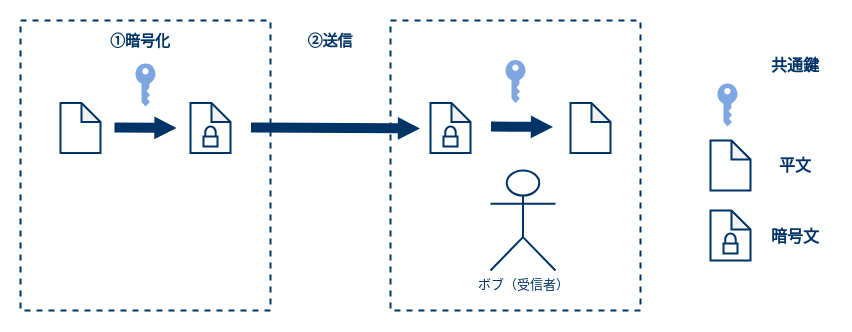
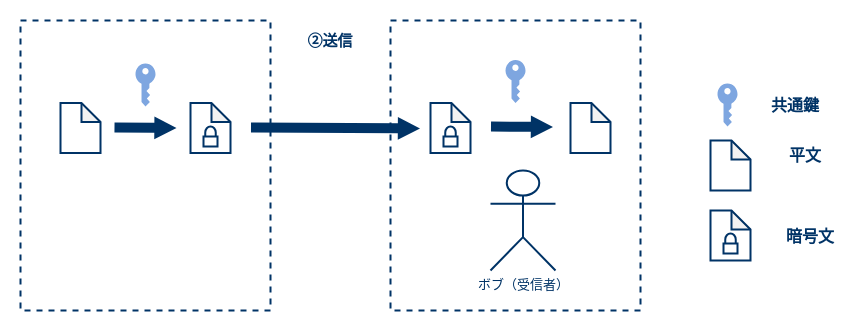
  <mxCell id="0" />
  <mxCell id="1" parent="0" />
  <mxCell id="2" value="" style="rounded=0;whiteSpace=wrap;html=1;dashed=1;strokeColor=#003366;strokeWidth=2;fillColor=#ffffff;" parent="1" vertex="1"><mxGeometry x="390" y="20" width="250" height="290" as="geometry" /></mxCell>
  <mxCell id="3" value="" style="rounded=0;whiteSpace=wrap;html=1;dashed=1;strokeColor=#003366;strokeWidth=2;fillColor=#ffffff;" parent="1" vertex="1"><mxGeometry x="20" y="20" width="250" height="290" as="geometry" /></mxCell>
  <mxCell id="4" value="&lt;font color=&quot;#003366&quot; style=&quot;font-size: 13px&quot;&gt;ボブ（受信者）&lt;/font&gt;" style="shape=umlActor;verticalLabelPosition=bottom;labelBackgroundColor=#ffffff;verticalAlign=top;html=1;outlineConnect=0;strokeColor=#003366;strokeWidth=2;" parent="1" vertex="1"><mxGeometry x="490" y="170" width="65" height="100" as="geometry" /></mxCell>
  <mxCell id="5" value="" style="shape=flexArrow;endArrow=classic;html=1;endWidth=11.667;endSize=7.058;fillColor=#003366;strokeColor=none;" parent="1" edge="1"><mxGeometry width="50" height="50" relative="1" as="geometry"><mxPoint x="250" y="127" as="sourcePoint" /><mxPoint x="420" y="128" as="targetPoint" /></mxGeometry></mxCell>
  <mxCell id="6" value="&lt;font color=&quot;#003366&quot;&gt;&lt;br&gt;&lt;br&gt;&lt;/font&gt;" style="shape=note;whiteSpace=wrap;html=1;backgroundOutline=1;darkOpacity=0.05;size=19;gradientColor=none;fillColor=#FFFFFF;strokeColor=#003366;strokeWidth=2;" parent="1" vertex="1"><mxGeometry x="190" y="102.5" width="40" height="50" as="geometry" /></mxCell>
  <mxCell id="7" value="" style="pointerEvents=1;shadow=0;dashed=0;html=1;strokeColor=none;labelPosition=center;verticalLabelPosition=bottom;verticalAlign=top;outlineConnect=0;align=center;shape=mxgraph.office.security.key_permissions;fillColor=#7EA6E0;" parent="1" vertex="1"><mxGeometry x="135" y="63" width="20" height="43" as="geometry" /></mxCell>
  <mxCell id="8" value="" style="pointerEvents=1;shadow=0;dashed=0;html=1;strokeColor=none;labelPosition=center;verticalLabelPosition=bottom;verticalAlign=top;outlineConnect=0;align=center;shape=mxgraph.office.security.key_permissions;fillColor=#7EA6E0;" parent="1" vertex="1"><mxGeometry x="505" y="59.5" width="20" height="43" as="geometry" /></mxCell>
  <mxCell id="9" value="&lt;font color=&quot;#003366&quot;&gt;&lt;br&gt;&lt;br&gt;&lt;/font&gt;" style="shape=note;whiteSpace=wrap;html=1;backgroundOutline=1;darkOpacity=0.05;size=19;gradientColor=none;fillColor=#FFFFFF;strokeColor=#003366;strokeWidth=2;" parent="1" vertex="1"><mxGeometry x="60" y="102.5" width="40" height="50" as="geometry" /></mxCell>
  <mxCell id="10" value="&lt;font color=&quot;#003366&quot;&gt;&lt;br&gt;&lt;br&gt;&lt;/font&gt;" style="shape=note;whiteSpace=wrap;html=1;backgroundOutline=1;darkOpacity=0.05;size=19;gradientColor=none;fillColor=#FFFFFF;strokeColor=#003366;strokeWidth=2;" parent="1" vertex="1"><mxGeometry x="570" y="102.5" width="40" height="50" as="geometry" /></mxCell>
  <mxCell id="11" value="&lt;font color=&quot;#003366&quot;&gt;&lt;br&gt;&lt;br&gt;&lt;/font&gt;" style="shape=note;whiteSpace=wrap;html=1;backgroundOutline=1;darkOpacity=0.05;size=19;gradientColor=none;fillColor=#FFFFFF;strokeColor=#003366;strokeWidth=2;" parent="1" vertex="1"><mxGeometry x="430" y="102.5" width="40" height="50" as="geometry" /></mxCell>
  <mxCell id="12" value="" style="shape=flexArrow;endArrow=classic;html=1;endWidth=11.667;endSize=7.058;fillColor=#003366;strokeColor=none;" parent="1" edge="1"><mxGeometry width="50" height="50" relative="1" as="geometry"><mxPoint x="113.5" y="127" as="sourcePoint" /><mxPoint x="176.5" y="127.5" as="targetPoint" /></mxGeometry></mxCell>
  <mxCell id="13" value="" style="shape=flexArrow;endArrow=classic;html=1;endWidth=11.667;endSize=7.058;fillColor=#003366;strokeColor=none;" parent="1" edge="1"><mxGeometry width="50" height="50" relative="1" as="geometry"><mxPoint x="490" y="126" as="sourcePoint" /><mxPoint x="553" y="126.5" as="targetPoint" /></mxGeometry></mxCell>
  <mxCell id="14" value="" style="html=1;verticalLabelPosition=bottom;align=center;labelBackgroundColor=#ffffff;verticalAlign=top;strokeWidth=2;strokeColor=#003366;shadow=0;dashed=0;shape=mxgraph.ios7.icons.locked;" parent="1" vertex="1"><mxGeometry x="203" y="126" width="14" height="20" as="geometry" /></mxCell>
  <mxCell id="15" value="" style="html=1;verticalLabelPosition=bottom;align=center;labelBackgroundColor=#ffffff;verticalAlign=top;strokeWidth=2;strokeColor=#003366;shadow=0;dashed=0;shape=mxgraph.ios7.icons.locked;" parent="1" vertex="1"><mxGeometry x="443" y="126" width="14" height="20" as="geometry" /></mxCell>
- <mxCell id="16" value="&lt;font style=&quot;font-size: 15px&quot; color=&quot;#003366&quot;&gt;&lt;b&gt;①暗号化&lt;/b&gt;&lt;/font&gt;" style="text;html=1;strokeColor=none;fillColor=none;align=center;verticalAlign=middle;whiteSpace=wrap;rounded=0;dashed=1;" parent="1" vertex="1"><mxGeometry x="60" y="30" width="160" height="20" as="geometry" /></mxCell>
  <mxCell id="17" value="&lt;font style=&quot;font-size: 15px&quot; color=&quot;#003366&quot;&gt;&lt;b&gt;②送信&lt;/b&gt;&lt;/font&gt;" style="text;html=1;strokeColor=none;fillColor=none;align=center;verticalAlign=middle;whiteSpace=wrap;rounded=0;dashed=1;" parent="1" vertex="1"><mxGeometry x="250" y="30" width="160" height="20" as="geometry" /></mxCell>
  <mxCell id="18" value="&lt;font color=&quot;#003366&quot;&gt;&lt;br&gt;&lt;br&gt;&lt;/font&gt;" style="shape=note;whiteSpace=wrap;html=1;backgroundOutline=1;darkOpacity=0.05;size=19;gradientColor=none;fillColor=#FFFFFF;strokeColor=#003366;strokeWidth=2;" parent="1" vertex="1"><mxGeometry x="710" y="140" width="40" height="50" as="geometry" /></mxCell>
  <mxCell id="19" value="&lt;font color=&quot;#003366&quot;&gt;&lt;br&gt;&lt;br&gt;&lt;/font&gt;" style="shape=note;whiteSpace=wrap;html=1;backgroundOutline=1;darkOpacity=0.05;size=19;gradientColor=none;fillColor=#FFFFFF;strokeColor=#003366;strokeWidth=2;" parent="1" vertex="1"><mxGeometry x="710" y="210" width="40" height="50" as="geometry" /></mxCell>
  <mxCell id="20" value="" style="html=1;verticalLabelPosition=bottom;align=center;labelBackgroundColor=#ffffff;verticalAlign=top;strokeWidth=2;strokeColor=#003366;shadow=0;dashed=0;shape=mxgraph.ios7.icons.locked;" parent="1" vertex="1"><mxGeometry x="723" y="233" width="14" height="20" as="geometry" /></mxCell>
  <mxCell id="21" value="" style="pointerEvents=1;shadow=0;dashed=0;html=1;strokeColor=none;labelPosition=center;verticalLabelPosition=bottom;verticalAlign=top;outlineConnect=0;align=center;shape=mxgraph.office.security.key_permissions;fillColor=#7EA6E0;" parent="1" vertex="1"><mxGeometry x="717" y="83" width="20" height="43" as="geometry" /></mxCell>
- <mxCell id="22" value="&lt;font style=&quot;font-size: 16px&quot; color=&quot;#003366&quot;&gt;&lt;b&gt;共通鍵&lt;/b&gt;&lt;/font&gt;" style="text;html=1;strokeColor=none;fillColor=none;align=center;verticalAlign=middle;whiteSpace=wrap;rounded=0;dashed=1;" parent="1" vertex="1"><mxGeometry x="760" y="47.5" width="70" height="34" as="geometry" /></mxCell>
- <mxCell id="23" value="&lt;font color=&quot;#003366&quot;&gt;&lt;span style=&quot;font-size: 16px&quot;&gt;&lt;b&gt;平文&lt;/b&gt;&lt;/span&gt;&lt;/font&gt;" style="text;html=1;strokeColor=none;fillColor=none;align=center;verticalAlign=middle;whiteSpace=wrap;rounded=0;dashed=1;" parent="1" vertex="1"><mxGeometry x="760" y="148" width="70" height="34" as="geometry" /></mxCell>
- <mxCell id="24" value="&lt;font color=&quot;#003366&quot;&gt;&lt;span style=&quot;font-size: 16px&quot;&gt;&lt;b&gt;暗号文&lt;/b&gt;&lt;/span&gt;&lt;/font&gt;" style="text;html=1;strokeColor=none;fillColor=none;align=center;verticalAlign=middle;whiteSpace=wrap;rounded=0;dashed=1;" parent="1" vertex="1"><mxGeometry x="760" y="219" width="70" height="34" as="geometry" /></mxCell>
+ <mxCell id="22" value="&lt;font style=&quot;font-size: 16px&quot; color=&quot;#003366&quot;&gt;&lt;b&gt;共通鍵&lt;/b&gt;&lt;/font&gt;" style="text;html=1;strokeColor=none;fillColor=none;align=center;verticalAlign=middle;whiteSpace=wrap;rounded=0;dashed=1;" parent="1" vertex="1"><mxGeometry x="760" y="87.5" width="70" height="34" as="geometry" /></mxCell>
+ <mxCell id="23" value="&lt;font color=&quot;#003366&quot;&gt;&lt;span style=&quot;font-size: 16px&quot;&gt;&lt;b&gt;平文&lt;/b&gt;&lt;/span&gt;&lt;/font&gt;" style="text;html=1;strokeColor=none;fillColor=none;align=center;verticalAlign=middle;whiteSpace=wrap;rounded=0;dashed=1;" parent="1" vertex="1"><mxGeometry x="770" y="138" width="70" height="34" as="geometry" /></mxCell>
+ <mxCell id="24" value="&lt;font color=&quot;#003366&quot;&gt;&lt;span style=&quot;font-size: 16px&quot;&gt;&lt;b&gt;暗号文&lt;/b&gt;&lt;/span&gt;&lt;/font&gt;" style="text;html=1;strokeColor=none;fillColor=none;align=center;verticalAlign=middle;whiteSpace=wrap;rounded=0;dashed=1;" parent="1" vertex="1"><mxGeometry x="775" y="219" width="70" height="34" as="geometry" /></mxCell>
